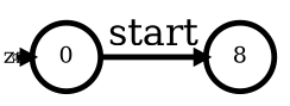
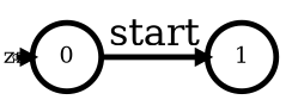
  digraph {
    rankdir=LR
    ranksep=0
    node [fillcolor=white fixedsize=true fontsize=24 penwidth=6 shape=circle style=filled color=black]
    edge [fontsize=40 penwidth=6]
    zz [fillcolor=black height=0 width=0 color=""]
    0 [height=1.0 width=1.0]
-   1 [height=1.0 width=1.0 label=8]
+   1 [height=1.0 width=1.0]
    zz -> 0
    0 -> 1 [label=start]
  }
